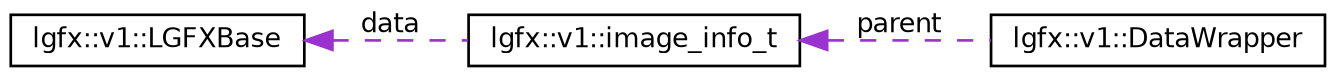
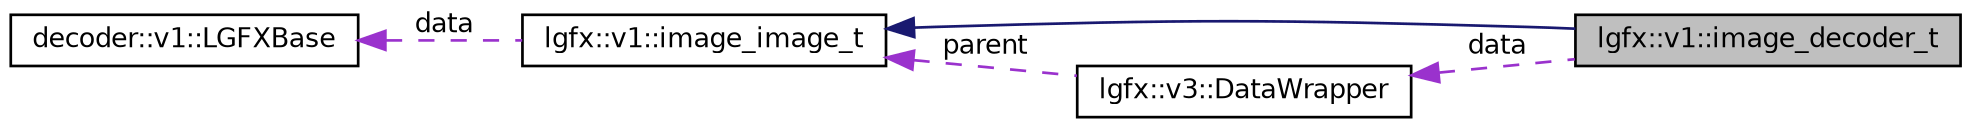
  digraph {
    rankdir=LR
    node [color=black fillcolor=white fontname=Helvetica fontsize=10 shape=record style=filled]
    edge [color=darkorchid3 dir=back fontname=Helvetica fontsize=10 labelfontname=Helvetica labelfontsize=10 style=dashed]
-   n2 [height=0.2 label="lgfx::v1::image_info_t" width=0.4]
-   n3 [height=0.2 label="lgfx::v1::DataWrapper" width=0.4]
-   n4 [height=0.2 label="lgfx::v1::LGFXBase" width=0.4]
+   n1 [fillcolor=grey75 fontcolor=black height=0.2 label="lgfx::v1::image_decoder_t" width=0.4]
+   n2 [height=0.2 label="lgfx::v1::image_image_t" width=0.4]
+   n3 [height=0.2 label="lgfx::v3::DataWrapper" width=0.4]
+   n4 [height=0.2 label="decoder::v1::LGFXBase" width=0.4]
+   n2 -> n1 [color=midnightblue style=solid]
    n2 -> n3 [label=" parent"]
+   n3 -> n1 [label=" data"]
    n4 -> n2 [label=" data"]
  }
